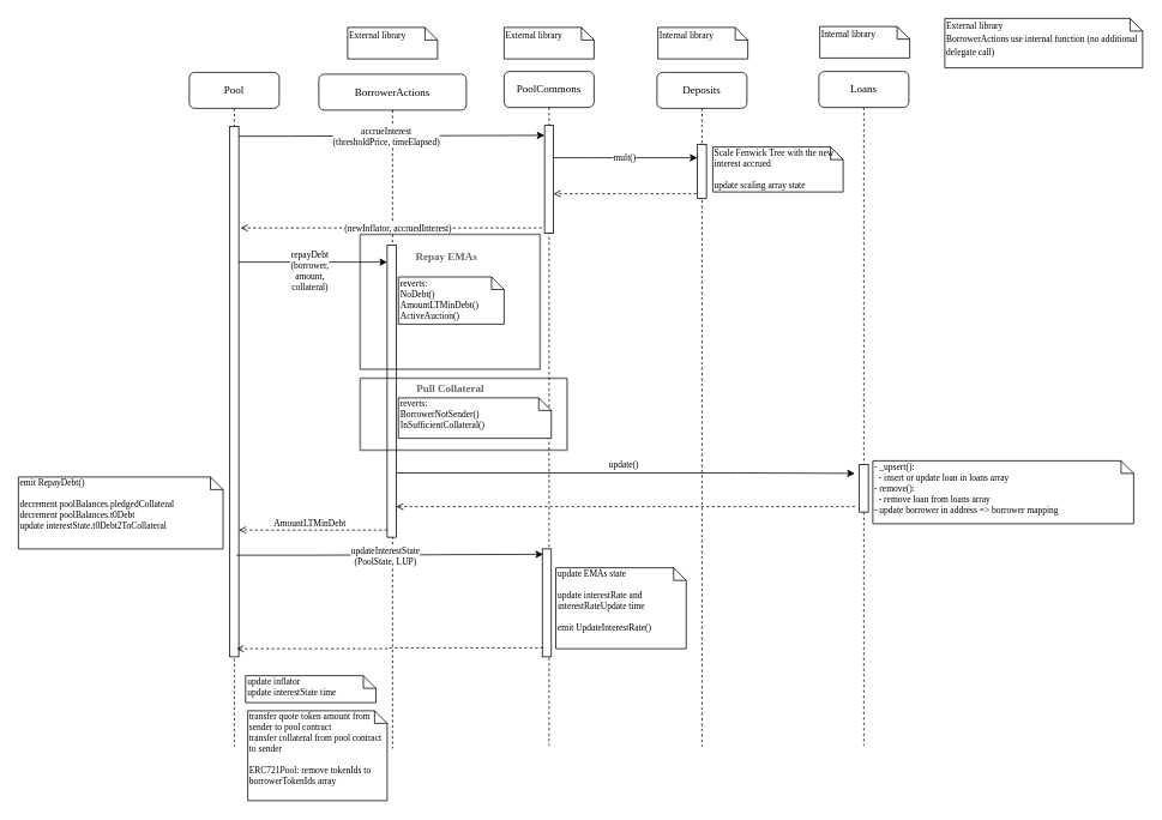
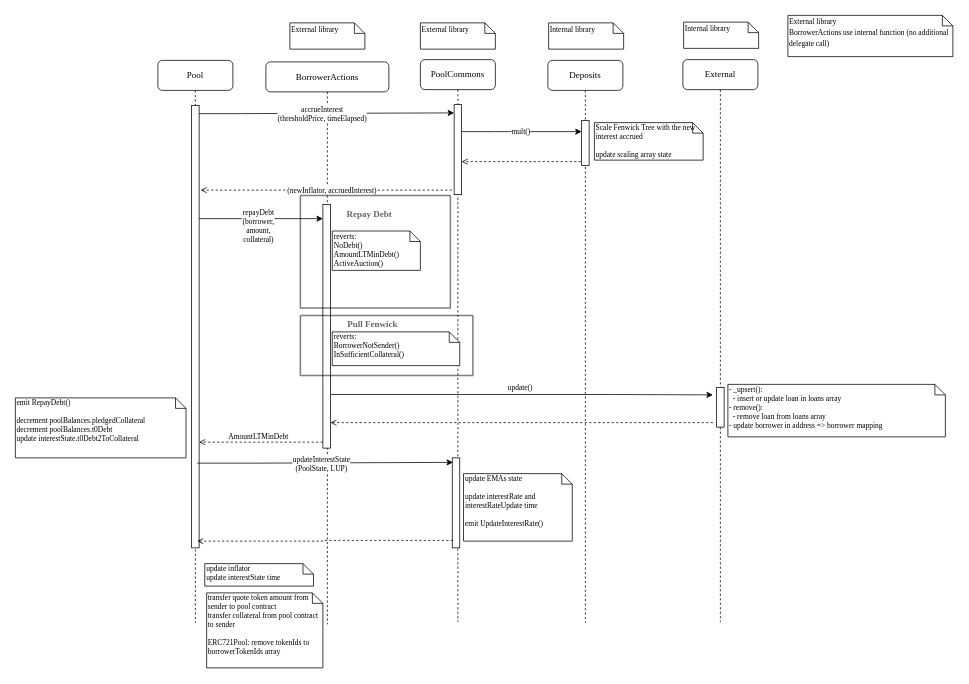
  <mxCell id="0" />
  <mxCell id="1" parent="0" />
  <mxCell id="2" value="BorrowerActions" style="shape=umlLifeline;perimeter=lifelinePerimeter;whiteSpace=wrap;html=1;container=1;collapsible=0;recursiveResize=0;outlineConnect=0;rounded=1;shadow=0;comic=0;labelBackgroundColor=none;strokeWidth=1;fontFamily=Verdana;fontSize=12;align=center;" parent="1" vertex="1"><mxGeometry x="354" y="82" width="164" height="750" as="geometry" /></mxCell>
  <mxCell id="3" value="" style="html=1;points=[];perimeter=orthogonalPerimeter;rounded=0;shadow=0;comic=0;labelBackgroundColor=none;strokeWidth=1;fontFamily=Verdana;fontSize=12;align=center;" parent="2" vertex="1"><mxGeometry x="76" y="190" width="10" height="325" as="geometry" /></mxCell>
  <mxCell id="4" value="PoolCommons" style="shape=umlLifeline;perimeter=lifelinePerimeter;whiteSpace=wrap;html=1;container=1;collapsible=0;recursiveResize=0;outlineConnect=0;rounded=1;shadow=0;comic=0;labelBackgroundColor=none;strokeWidth=1;fontFamily=Verdana;fontSize=12;align=center;" parent="1" vertex="1"><mxGeometry x="560" y="79" width="100" height="750" as="geometry" /></mxCell>
  <mxCell id="5" value="" style="html=1;points=[];perimeter=orthogonalPerimeter;rounded=0;shadow=0;comic=0;labelBackgroundColor=none;strokeWidth=1;fontFamily=Verdana;fontSize=12;align=center;" parent="4" vertex="1"><mxGeometry x="45" y="60" width="10" height="120" as="geometry" /></mxCell>
  <mxCell id="6" value="" style="html=1;points=[];perimeter=orthogonalPerimeter;rounded=0;shadow=0;comic=0;labelBackgroundColor=none;strokeWidth=1;fontFamily=Verdana;fontSize=12;align=center;" parent="4" vertex="1"><mxGeometry x="42.5" y="531" width="10" height="120" as="geometry" /></mxCell>
  <mxCell id="7" value="&lt;font&gt;Deposits&lt;/font&gt;" style="shape=umlLifeline;perimeter=lifelinePerimeter;whiteSpace=wrap;html=1;container=1;collapsible=0;recursiveResize=0;outlineConnect=0;rounded=1;shadow=0;comic=0;labelBackgroundColor=none;strokeWidth=1;fontFamily=Verdana;fontSize=12;align=center;" parent="1" vertex="1"><mxGeometry x="730" y="80" width="100" height="750" as="geometry" /></mxCell>
  <mxCell id="8" value="" style="html=1;points=[];perimeter=orthogonalPerimeter;rounded=0;shadow=0;comic=0;labelBackgroundColor=none;strokeWidth=1;fontFamily=Verdana;fontSize=12;align=center;" parent="7" vertex="1"><mxGeometry x="45" y="80" width="10" height="60" as="geometry" /></mxCell>
  <mxCell id="9" value="Pool" style="shape=umlLifeline;perimeter=lifelinePerimeter;whiteSpace=wrap;html=1;container=1;collapsible=0;recursiveResize=0;outlineConnect=0;rounded=1;shadow=0;comic=0;labelBackgroundColor=none;strokeWidth=1;fontFamily=Verdana;fontSize=12;align=center;" parent="1" vertex="1"><mxGeometry x="210" y="80" width="100" height="750" as="geometry" /></mxCell>
  <mxCell id="10" value="" style="html=1;points=[];perimeter=orthogonalPerimeter;rounded=0;shadow=0;comic=0;labelBackgroundColor=none;strokeWidth=1;fontFamily=Verdana;fontSize=12;align=center;" parent="9" vertex="1"><mxGeometry x="45" y="60" width="10" height="590" as="geometry" /></mxCell>
  <mxCell id="11" value="&lt;font style=&quot;font-size: 10px;&quot; face=&quot;Tahoma&quot;&gt;External library&lt;br&gt;&lt;/font&gt;" style="shape=note;whiteSpace=wrap;html=1;size=14;verticalAlign=top;align=left;spacingTop=-6;rounded=0;shadow=0;comic=0;labelBackgroundColor=none;strokeWidth=1;fontFamily=Verdana;fontSize=12" parent="1" vertex="1"><mxGeometry x="386" y="30" width="100" height="35" as="geometry" /></mxCell>
  <mxCell id="12" value="&lt;font style=&quot;font-size: 10px;&quot; face=&quot;Tahoma&quot;&gt;External library&lt;br&gt;&lt;/font&gt;" style="shape=note;whiteSpace=wrap;html=1;size=14;verticalAlign=top;align=left;spacingTop=-6;rounded=0;shadow=0;comic=0;labelBackgroundColor=none;strokeWidth=1;fontFamily=Verdana;fontSize=12" parent="1" vertex="1"><mxGeometry x="560" y="30" width="100" height="35" as="geometry" /></mxCell>
  <mxCell id="13" value="&lt;font style=&quot;font-size: 10px;&quot; face=&quot;Tahoma&quot;&gt;Internal library&lt;br&gt;&lt;/font&gt;" style="shape=note;whiteSpace=wrap;html=1;size=14;verticalAlign=top;align=left;spacingTop=-6;rounded=0;shadow=0;comic=0;labelBackgroundColor=none;strokeWidth=1;fontFamily=Verdana;fontSize=12" parent="1" vertex="1"><mxGeometry x="731" y="30" width="100" height="35" as="geometry" /></mxCell>
  <mxCell id="14" style="edgeStyle=orthogonalEdgeStyle;rounded=0;orthogonalLoop=1;jettySize=auto;html=1;fontFamily=Tahoma;fontSize=10;entryX=0;entryY=0.092;entryDx=0;entryDy=0;entryPerimeter=0;" parent="1" source="10" target="5" edge="1"><mxGeometry relative="1" as="geometry"><mxPoint x="600" y="150" as="targetPoint" /><Array as="points"><mxPoint x="320" y="151" /><mxPoint x="320" y="151" /></Array></mxGeometry></mxCell>
  <mxCell id="15" value="&lt;div&gt;accrueInterest&lt;/div&gt;&lt;div&gt;(thresholdPrice, timeElapsed)&lt;/div&gt;" style="edgeLabel;html=1;align=center;verticalAlign=middle;resizable=0;points=[];fontSize=10;fontFamily=Tahoma;" parent="14" vertex="1" connectable="0"><mxGeometry x="-0.082" relative="1" as="geometry"><mxPoint x="8" as="offset" /></mxGeometry></mxCell>
  <mxCell id="16" style="edgeStyle=orthogonalEdgeStyle;rounded=0;orthogonalLoop=1;jettySize=auto;html=1;fontFamily=Tahoma;fontSize=10;dashed=1;endArrow=open;endFill=0;" parent="1" edge="1"><mxGeometry relative="1" as="geometry"><mxPoint x="602" y="253" as="sourcePoint" /><mxPoint x="267" y="253" as="targetPoint" /><Array as="points"><mxPoint x="317" y="253" /><mxPoint x="317" y="253" /></Array></mxGeometry></mxCell>
  <mxCell id="17" value="(newInflator, accruedInterest)" style="edgeLabel;html=1;align=center;verticalAlign=middle;resizable=0;points=[];fontSize=10;fontFamily=Tahoma;" parent="16" vertex="1" connectable="0"><mxGeometry x="0.128" y="-1" relative="1" as="geometry"><mxPoint x="28" as="offset" /></mxGeometry></mxCell>
  <mxCell id="18" style="edgeStyle=orthogonalEdgeStyle;rounded=0;orthogonalLoop=1;jettySize=auto;html=1;fontFamily=Tahoma;fontSize=10;endArrow=classic;endFill=1;" parent="1" edge="1"><mxGeometry relative="1" as="geometry"><mxPoint x="615" y="175" as="sourcePoint" /><mxPoint x="775" y="175" as="targetPoint" /><Array as="points"><mxPoint x="660" y="175" /><mxPoint x="660" y="175" /></Array></mxGeometry></mxCell>
  <mxCell id="19" value="mult()" style="edgeLabel;html=1;align=center;verticalAlign=middle;resizable=0;points=[];fontSize=10;fontFamily=Tahoma;" parent="18" vertex="1" connectable="0"><mxGeometry x="-0.125" y="-3" relative="1" as="geometry"><mxPoint x="8" y="-4" as="offset" /></mxGeometry></mxCell>
  <mxCell id="20" value="&lt;div&gt;Scale Fenwick Tree with the new interest accrued&lt;/div&gt;&lt;div&gt;&lt;br&gt;&lt;/div&gt;&lt;div&gt;update scaling array state&lt;br&gt;&lt;/div&gt;" style="shape=note;whiteSpace=wrap;html=1;size=14;verticalAlign=top;align=left;spacingTop=-6;rounded=0;shadow=0;comic=0;labelBackgroundColor=none;strokeWidth=1;fontFamily=Verdana;fontSize=10;" parent="1" vertex="1"><mxGeometry x="792" y="163" width="145" height="50" as="geometry" /></mxCell>
  <mxCell id="21" style="edgeStyle=orthogonalEdgeStyle;rounded=0;orthogonalLoop=1;jettySize=auto;html=1;fontFamily=Verdana;fontSize=10;endArrow=open;endFill=0;exitX=-0.1;exitY=0.917;exitDx=0;exitDy=0;exitPerimeter=0;dashed=1;" parent="1" source="8" target="5" edge="1"><mxGeometry relative="1" as="geometry"><mxPoint x="620" y="215" as="targetPoint" /><Array as="points"><mxPoint x="650" y="215" /><mxPoint x="650" y="215" /></Array></mxGeometry></mxCell>
  <mxCell id="22" style="edgeStyle=orthogonalEdgeStyle;rounded=0;orthogonalLoop=1;jettySize=auto;html=1;fontFamily=Verdana;fontSize=10;endArrow=classic;endFill=1;" parent="1" edge="1"><mxGeometry relative="1" as="geometry"><mxPoint x="265" y="291" as="sourcePoint" /><mxPoint x="430" y="291" as="targetPoint" /><Array as="points"><mxPoint x="300" y="291" /><mxPoint x="300" y="291" /></Array></mxGeometry></mxCell>
  <mxCell id="23" style="edgeStyle=orthogonalEdgeStyle;rounded=0;orthogonalLoop=1;jettySize=auto;html=1;dashed=1;fontFamily=Verdana;fontSize=10;endArrow=open;endFill=0;" parent="1" edge="1"><mxGeometry relative="1" as="geometry"><mxPoint x="430" y="589" as="sourcePoint" /><mxPoint x="265" y="589" as="targetPoint" /></mxGeometry></mxCell>
  <mxCell id="24" style="edgeStyle=orthogonalEdgeStyle;rounded=0;orthogonalLoop=1;jettySize=auto;html=1;entryX=0.1;entryY=0.05;entryDx=0;entryDy=0;entryPerimeter=0;fontFamily=Verdana;fontSize=10;endArrow=classic;endFill=1;" parent="1" target="6" edge="1"><mxGeometry relative="1" as="geometry"><mxPoint x="262.5" y="617" as="sourcePoint" /><Array as="points"><mxPoint x="347.5" y="617" /><mxPoint x="347.5" y="617" /></Array></mxGeometry></mxCell>
  <mxCell id="25" value="&lt;div&gt;updateInterestState&lt;/div&gt;&lt;div&gt;(PoolState, LUP)&lt;br&gt;&lt;/div&gt;" style="edgeLabel;html=1;align=center;verticalAlign=middle;resizable=0;points=[];fontSize=10;fontFamily=Verdana;" parent="24" vertex="1" connectable="0"><mxGeometry x="0.396" y="-1" relative="1" as="geometry"><mxPoint x="-73" as="offset" /></mxGeometry></mxCell>
  <mxCell id="26" style="edgeStyle=orthogonalEdgeStyle;rounded=0;orthogonalLoop=1;jettySize=auto;html=1;dashed=1;fontFamily=Verdana;fontSize=10;endArrow=open;endFill=0;exitX=0.1;exitY=0.917;exitDx=0;exitDy=0;exitPerimeter=0;" parent="1" source="6" edge="1"><mxGeometry relative="1" as="geometry"><mxPoint x="597.5" y="721" as="sourcePoint" /><mxPoint x="262.5" y="721" as="targetPoint" /><Array as="points"><mxPoint x="432.5" y="720" /><mxPoint x="432.5" y="721" /></Array></mxGeometry></mxCell>
  <mxCell id="27" value="&lt;div&gt;update EMAs state&lt;/div&gt;&lt;div&gt;&lt;br&gt;&lt;/div&gt;&lt;div&gt;update interestRate and interestRateUpdate time&lt;br&gt;&lt;/div&gt;&lt;div&gt;&lt;br&gt;&lt;/div&gt;&lt;div&gt;emit UpdateInterestRate()&lt;br&gt;&lt;/div&gt;" style="shape=note;whiteSpace=wrap;html=1;size=14;verticalAlign=top;align=left;spacingTop=-6;rounded=0;shadow=0;comic=0;labelBackgroundColor=none;strokeWidth=1;fontFamily=Verdana;fontSize=10;" parent="1" vertex="1"><mxGeometry x="617.5" y="631" width="145" height="90" as="geometry" /></mxCell>
  <mxCell id="28" value="&lt;div&gt;update inflator&lt;/div&gt;&lt;div&gt;update interestState time&lt;br&gt;&lt;/div&gt;" style="shape=note;whiteSpace=wrap;html=1;size=14;verticalAlign=top;align=left;spacingTop=-6;rounded=0;shadow=0;comic=0;labelBackgroundColor=none;strokeWidth=1;fontFamily=Verdana;fontSize=10;" parent="1" vertex="1"><mxGeometry x="272.5" y="751" width="145" height="30" as="geometry" /></mxCell>
  <mxCell id="29" value="&lt;div&gt;transfer quote token amount from sender to pool contract&lt;/div&gt;&lt;div&gt;transfer collateral from pool contract to sender&lt;/div&gt;&lt;div&gt;&lt;br&gt;&lt;/div&gt;&lt;div&gt;ERC721Pool: remove tokenIds to borrowerTokenIds array&lt;br&gt;&lt;/div&gt;" style="shape=note;whiteSpace=wrap;html=1;size=14;verticalAlign=top;align=left;spacingTop=-6;rounded=0;shadow=0;comic=0;labelBackgroundColor=none;strokeWidth=1;fontFamily=Verdana;fontSize=10;" parent="1" vertex="1"><mxGeometry x="275" y="790" width="155" height="100" as="geometry" /></mxCell>
  <mxCell id="30" value="&lt;div&gt;&lt;font style=&quot;font-size: 10px;&quot; face=&quot;Tahoma&quot;&gt;External library&lt;/font&gt;&lt;/div&gt;&lt;div&gt;&lt;font style=&quot;font-size: 10px;&quot; face=&quot;Tahoma&quot;&gt;BorrowerActions use internal function (no additional delegate call)&lt;br&gt;&lt;/font&gt;&lt;/div&gt;" style="shape=note;whiteSpace=wrap;html=1;size=14;verticalAlign=top;align=left;spacingTop=-6;rounded=0;shadow=0;comic=0;labelBackgroundColor=none;strokeWidth=1;fontFamily=Verdana;fontSize=12" parent="1" vertex="1"><mxGeometry x="1050" y="20" width="220" height="55" as="geometry" /></mxCell>
- <mxCell id="31" value="Loans" style="shape=umlLifeline;perimeter=lifelinePerimeter;whiteSpace=wrap;html=1;container=1;collapsible=0;recursiveResize=0;outlineConnect=0;rounded=1;shadow=0;comic=0;labelBackgroundColor=none;strokeWidth=1;fontFamily=Verdana;fontSize=12;align=center;" parent="1" vertex="1"><mxGeometry x="910" y="79" width="100" height="750" as="geometry" /></mxCell>
+ <mxCell id="31" value="External" style="shape=umlLifeline;perimeter=lifelinePerimeter;whiteSpace=wrap;html=1;container=1;collapsible=0;recursiveResize=0;outlineConnect=0;rounded=1;shadow=0;comic=0;labelBackgroundColor=none;strokeWidth=1;fontFamily=Verdana;fontSize=12;align=center;" parent="1" vertex="1"><mxGeometry x="910" y="79" width="100" height="750" as="geometry" /></mxCell>
  <mxCell id="32" value="" style="html=1;points=[];perimeter=orthogonalPerimeter;rounded=0;shadow=0;comic=0;labelBackgroundColor=none;strokeWidth=1;fontFamily=Verdana;fontSize=12;align=center;" parent="31" vertex="1"><mxGeometry x="45" y="437" width="10" height="53" as="geometry" /></mxCell>
  <mxCell id="33" value="&lt;font style=&quot;font-size: 10px;&quot; face=&quot;Tahoma&quot;&gt;Internal library&lt;br&gt;&lt;/font&gt;" style="shape=note;whiteSpace=wrap;html=1;size=14;verticalAlign=top;align=left;spacingTop=-6;rounded=0;shadow=0;comic=0;labelBackgroundColor=none;strokeWidth=1;fontFamily=Verdana;fontSize=12" parent="1" vertex="1"><mxGeometry x="911" y="29" width="100" height="35" as="geometry" /></mxCell>
  <mxCell id="34" value="&lt;div&gt;repayDebt&lt;/div&gt;&lt;div&gt;(borrower,&lt;/div&gt;&lt;div&gt;amount,&lt;/div&gt;&lt;div&gt;collateral)&lt;br&gt;&lt;/div&gt;" style="edgeLabel;html=1;align=center;verticalAlign=middle;resizable=0;points=[];fontSize=10;fontFamily=Verdana;" parent="1" vertex="1" connectable="0"><mxGeometry x="343.503" y="299.002" as="geometry" /></mxCell>
  <mxCell id="35" value="" style="swimlane;startSize=0;labelBackgroundColor=none;fontFamily=Verdana;fontSize=12;gradientColor=none;opacity=50;strokeWidth=2;" parent="1" vertex="1"><mxGeometry x="400" y="260" width="200" height="150" as="geometry" /></mxCell>
- <mxCell id="36" value="Repay EMAs" style="text;html=1;align=left;verticalAlign=middle;resizable=0;points=[];autosize=1;strokeColor=none;fillColor=none;fontSize=12;fontFamily=Verdana;fontColor=#666666;fontStyle=1" parent="35" vertex="1"><mxGeometry x="60" y="10" width="100" height="30" as="geometry" /></mxCell>
+ <mxCell id="36" value="Repay Debt" style="text;html=1;align=left;verticalAlign=middle;resizable=0;points=[];autosize=1;strokeColor=none;fillColor=none;fontSize=12;fontFamily=Verdana;fontColor=#666666;fontStyle=1" parent="35" vertex="1"><mxGeometry x="60" y="10" width="100" height="30" as="geometry" /></mxCell>
  <mxCell id="37" value="&lt;div&gt;reverts:&lt;/div&gt;&lt;div&gt;NoDebt()&lt;/div&gt;&lt;div&gt;AmountLTMinDebt()&lt;/div&gt;&lt;div&gt;ActiveAuction()&lt;/div&gt;" style="shape=note;whiteSpace=wrap;html=1;size=14;verticalAlign=top;align=left;spacingTop=-6;rounded=0;shadow=0;comic=0;labelBackgroundColor=none;strokeWidth=1;fontFamily=Verdana;fontSize=10;" parent="35" vertex="1"><mxGeometry x="42.5" y="47.5" width="117.5" height="52.5" as="geometry" /></mxCell>
  <mxCell id="38" style="edgeStyle=orthogonalEdgeStyle;rounded=0;orthogonalLoop=1;jettySize=auto;html=1;fontFamily=Tahoma;fontSize=12;fontColor=#666666;endArrow=classic;endFill=1;" parent="1" edge="1"><mxGeometry relative="1" as="geometry"><mxPoint x="441" y="525.5" as="sourcePoint" /><mxPoint x="950" y="526" as="targetPoint" /><Array as="points"><mxPoint x="820" y="526" /><mxPoint x="820" y="526" /></Array></mxGeometry></mxCell>
  <mxCell id="39" value="" style="swimlane;startSize=0;labelBackgroundColor=none;fontFamily=Verdana;fontSize=12;gradientColor=none;opacity=50;strokeWidth=2;" parent="1" vertex="1"><mxGeometry x="400" y="420" width="230" height="80" as="geometry" /></mxCell>
- <mxCell id="40" value="Pull Collateral" style="text;html=1;align=left;verticalAlign=middle;resizable=0;points=[];autosize=1;strokeColor=none;fillColor=none;fontSize=12;fontFamily=Verdana;fontColor=#666666;fontStyle=1" parent="39" vertex="1"><mxGeometry x="60.5" y="-3" width="120" height="30" as="geometry" /></mxCell>
+ <mxCell id="40" value="Pull Fenwick" style="text;html=1;align=left;verticalAlign=middle;resizable=0;points=[];autosize=1;strokeColor=none;fillColor=none;fontSize=12;fontFamily=Verdana;fontColor=#666666;fontStyle=1" parent="39" vertex="1"><mxGeometry x="60.5" y="-3" width="120" height="30" as="geometry" /></mxCell>
  <mxCell id="41" value="&lt;div&gt;reverts:&lt;/div&gt;&lt;div&gt;BorrowerNotSender()&lt;/div&gt;InSufficientCollateral()" style="shape=note;whiteSpace=wrap;html=1;size=14;verticalAlign=top;align=left;spacingTop=-6;rounded=0;shadow=0;comic=0;labelBackgroundColor=none;strokeWidth=1;fontFamily=Verdana;fontSize=10;" parent="39" vertex="1"><mxGeometry x="42.5" y="22" width="170" height="45" as="geometry" /></mxCell>
  <mxCell id="42" style="edgeStyle=orthogonalEdgeStyle;rounded=0;orthogonalLoop=1;jettySize=auto;html=1;dashed=1;fontFamily=Tahoma;fontSize=12;fontColor=#666666;endArrow=open;endFill=0;" parent="1" edge="1"><mxGeometry relative="1" as="geometry"><mxPoint x="950" y="563" as="sourcePoint" /><mxPoint x="440" y="563" as="targetPoint" /><Array as="points"><mxPoint x="442" y="563" /></Array></mxGeometry></mxCell>
  <mxCell id="43" value="&lt;div&gt;emit RepayDebt()&lt;/div&gt;&lt;div&gt;&lt;br&gt;&lt;/div&gt;&lt;div&gt;decrement poolBalances.pledgedCollateral &lt;br&gt;decrement poolBalances.t0Debt&lt;/div&gt;&lt;div&gt;update interestState.t0Debt2ToCollateral&lt;/div&gt;" style="shape=note;whiteSpace=wrap;html=1;size=14;verticalAlign=top;align=left;spacingTop=-6;rounded=0;shadow=0;comic=0;labelBackgroundColor=none;strokeWidth=1;fontFamily=Verdana;fontSize=10;" parent="1" vertex="1"><mxGeometry x="20" y="530" width="227.5" height="80" as="geometry" /></mxCell>
  <mxCell id="44" value="update()" style="edgeLabel;html=1;align=center;verticalAlign=middle;resizable=0;points=[];fontSize=10;fontFamily=Tahoma;" parent="1" vertex="1" connectable="0"><mxGeometry x="708" y="214" as="geometry"><mxPoint x="-16" y="301" as="offset" /></mxGeometry></mxCell>
  <mxCell id="45" value="- _upsert():&lt;br&gt;&amp;nbsp; - insert or update loan in loans array&lt;br&gt;- remove():&lt;br&gt;&amp;nbsp; - remove loan from loans array&lt;br&gt;- update borrower in address =&amp;gt; borrower mapping" style="shape=note;whiteSpace=wrap;html=1;size=14;verticalAlign=top;align=left;spacingTop=-6;rounded=0;shadow=0;comic=0;labelBackgroundColor=none;strokeWidth=1;fontFamily=Verdana;fontSize=10;" parent="1" vertex="1"><mxGeometry x="970" y="512" width="290" height="70" as="geometry" /></mxCell>
  <mxCell id="46" value="AmountLTMinDebt" style="edgeLabel;html=1;align=center;verticalAlign=middle;resizable=0;points=[];fontSize=10;fontFamily=Verdana;" parent="1" vertex="1" connectable="0"><mxGeometry x="343.503" y="580.002" as="geometry" /></mxCell>
